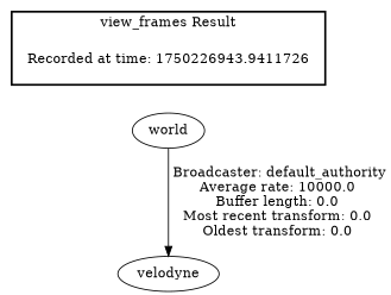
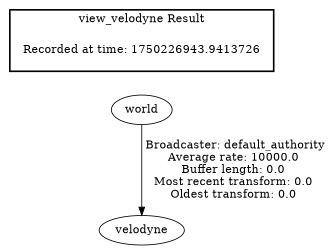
  digraph {
-   "Recorded at time: 1750226943.9413726" [shape=plaintext label="Recorded at time: 1750226943.9411726"]
+   "Recorded at time: 1750226943.9413726" [shape=plaintext]
    world
    velodyne
    subgraph cluster_1 {
      color=black
-     label="view_frames Result"
+     label="view_velodyne Result"
      style=bold
      "Recorded at time: 1750226943.9413726"
    }
    "Recorded at time: 1750226943.9413726" -> world [style=invis]
    world -> velodyne [label=" Broadcaster: default_authority\nAverage rate: 10000.0\nBuffer length: 0.0\nMost recent transform: 0.0\nOldest transform: 0.0\n"]
  }
